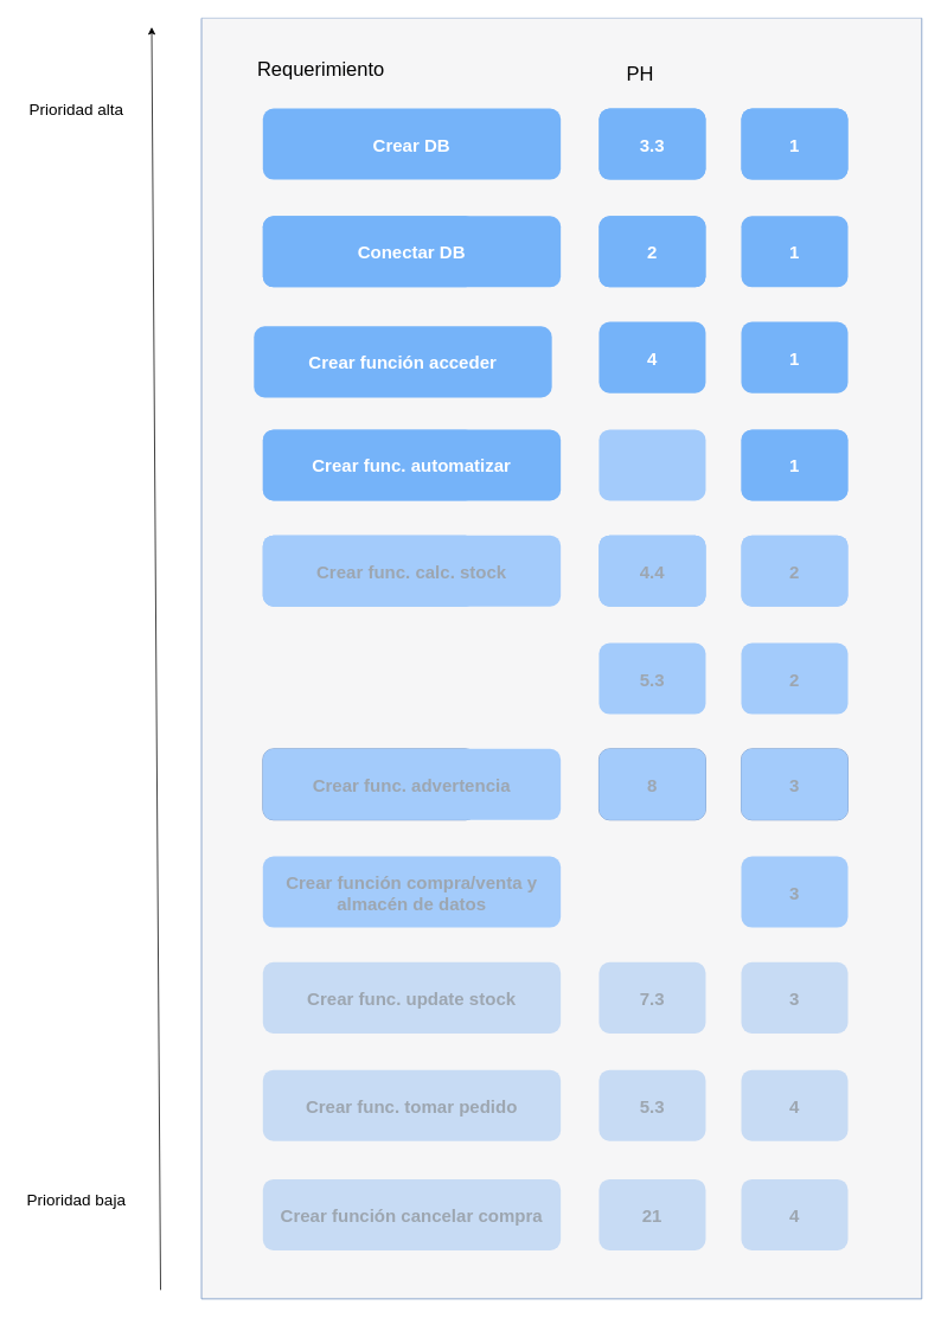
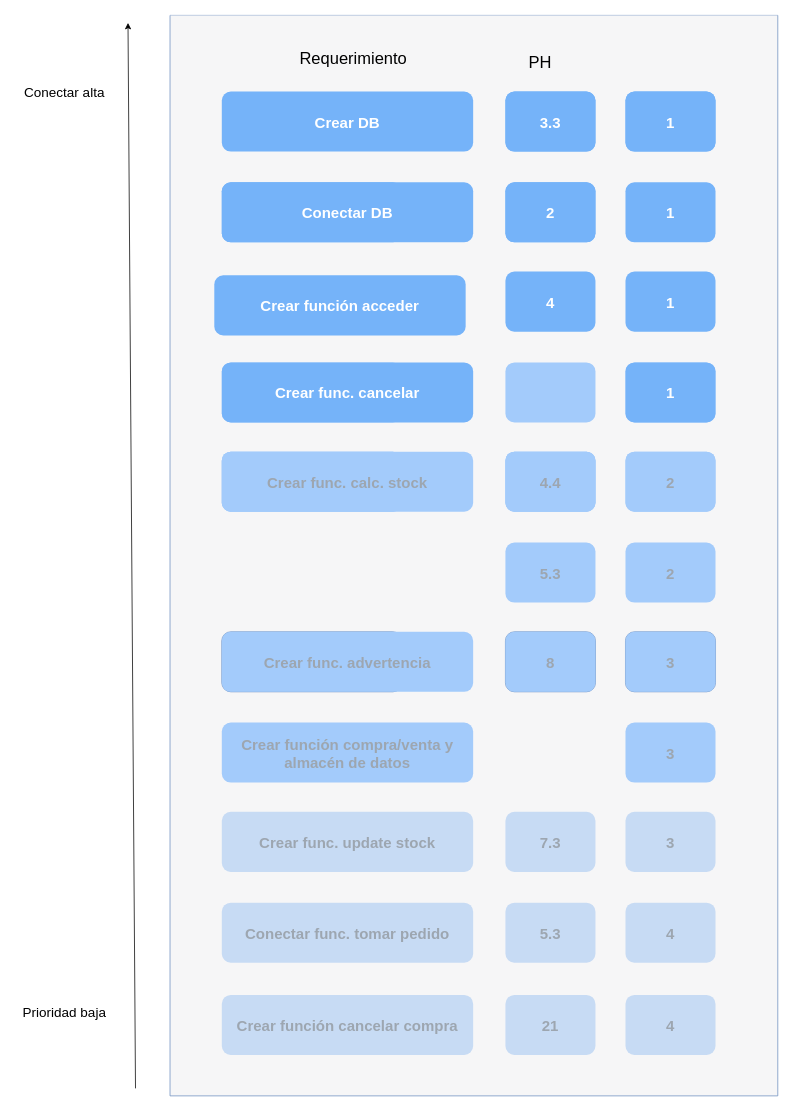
  <mxCell id="0" />
  <mxCell id="1" parent="0" />
  <mxCell id="2" value="" style="swimlane;startSize=0;fillColor=none;strokeColor=#6c8ebf;gradientColor=none;swimlaneFillColor=#f6f6f7;" vertex="1" parent="1"><mxGeometry x="226" y="20" width="810" height="1440" as="geometry" /></mxCell>
- <mxCell id="3" value="&lt;font style=&quot;font-size: 22px;&quot;&gt;Requerimiento&lt;/font&gt;" style="text;html=1;align=center;verticalAlign=middle;resizable=0;points=[];autosize=1;strokeColor=none;fillColor=none;" vertex="1" parent="2"><mxGeometry x="49" y="37.5" width="170" height="40" as="geometry" /></mxCell>
+ <mxCell id="3" value="&lt;font style=&quot;font-size: 22px;&quot;&gt;Requerimiento&lt;/font&gt;" style="text;html=1;align=center;verticalAlign=middle;resizable=0;points=[];autosize=1;strokeColor=none;fillColor=none;" vertex="1" parent="2"><mxGeometry x="159" y="37.5" width="170" height="40" as="geometry" /></mxCell>
  <mxCell id="4" value="&lt;font style=&quot;font-size: 22px;&quot;&gt;PH&lt;/font&gt;" style="text;html=1;align=center;verticalAlign=middle;resizable=0;points=[];autosize=1;strokeColor=none;fillColor=none;" vertex="1" parent="2"><mxGeometry x="468" y="42.5" width="50" height="40" as="geometry" /></mxCell>
  <mxCell id="5" value="Crear DB" style="rounded=1;whiteSpace=wrap;html=1;fillColor=#75b3f9;fontColor=#ffffff;strokeColor=none;gradientColor=none;fontSize=20;fontStyle=1;imageWidth=59;" vertex="1" parent="1"><mxGeometry x="295" y="121.5" width="335" height="80" as="geometry" /></mxCell>
  <mxCell id="6" value="" style="rounded=1;whiteSpace=wrap;html=1;fillColor=#75b3f9;fontColor=#ffffff;strokeColor=none;fontSize=20;fontStyle=1" vertex="1" parent="1"><mxGeometry x="673" y="121.5" width="120" height="80" as="geometry" /></mxCell>
  <mxCell id="7" value="" style="rounded=1;whiteSpace=wrap;html=1;fillColor=#75b3f9;fontColor=#ffffff;strokeColor=none;fontSize=20;fontStyle=1" vertex="1" parent="1"><mxGeometry x="833" y="121.5" width="120" height="80" as="geometry" /></mxCell>
  <mxCell id="8" value="" style="rounded=1;whiteSpace=wrap;html=1;fillColor=#75b3f9;fontColor=#ffffff;strokeColor=none;fontSize=20;fontStyle=1;imageWidth=59;" vertex="1" parent="1"><mxGeometry x="295" y="242.5" width="240" height="80" as="geometry" /></mxCell>
  <mxCell id="9" value="" style="rounded=1;whiteSpace=wrap;html=1;fillColor=#75b3f9;fontColor=#ffffff;strokeColor=none;fontSize=20;fontStyle=1" vertex="1" parent="1"><mxGeometry x="673" y="242.5" width="120" height="80" as="geometry" /></mxCell>
  <mxCell id="10" value="1" style="rounded=1;whiteSpace=wrap;html=1;fillColor=#75b3f9;fontColor=#ffffff;strokeColor=none;gradientColor=none;fontSize=20;fontStyle=1" vertex="1" parent="1"><mxGeometry x="833" y="242.5" width="120" height="80" as="geometry" /></mxCell>
  <mxCell id="11" value="Crear función acceder" style="rounded=1;whiteSpace=wrap;html=1;fillColor=#75b3f9;fontColor=#ffffff;strokeColor=none;gradientColor=none;fontSize=20;fontStyle=1;imageWidth=59;" vertex="1" parent="1"><mxGeometry x="285" y="366.5" width="335" height="80" as="geometry" /></mxCell>
  <mxCell id="12" value="4" style="rounded=1;whiteSpace=wrap;html=1;fillColor=#75b3f9;fontColor=#ffffff;strokeColor=none;gradientColor=none;fontSize=20;fontStyle=1" vertex="1" parent="1"><mxGeometry x="673" y="361.5" width="120" height="80" as="geometry" /></mxCell>
  <mxCell id="13" value="1" style="rounded=1;whiteSpace=wrap;html=1;fillColor=#75b3f9;fontColor=#ffffff;strokeColor=none;gradientColor=none;fontSize=20;fontStyle=1" vertex="1" parent="1"><mxGeometry x="833" y="361.5" width="120" height="80" as="geometry" /></mxCell>
  <mxCell id="14" value="" style="rounded=1;whiteSpace=wrap;html=1;fillColor=#a3cbfb;fontColor=#ffffff;strokeColor=none;fontSize=20;fontStyle=1;gradientColor=none;imageWidth=59;" vertex="1" parent="1"><mxGeometry x="295" y="482.5" width="240" height="80" as="geometry" /></mxCell>
  <mxCell id="15" value="" style="rounded=1;whiteSpace=wrap;html=1;fillColor=#a3cbfb;fontColor=#ffffff;strokeColor=none;fontSize=20;fontStyle=1;gradientColor=none;" vertex="1" parent="1"><mxGeometry x="673" y="482.5" width="120" height="80" as="geometry" /></mxCell>
  <mxCell id="16" value="" style="rounded=1;whiteSpace=wrap;html=1;fillColor=#a3cbfb;fontColor=#ffffff;strokeColor=none;fontSize=20;fontStyle=1;gradientColor=none;" vertex="1" parent="1"><mxGeometry x="833" y="482.5" width="120" height="80" as="geometry" /></mxCell>
  <mxCell id="17" value="" style="rounded=1;whiteSpace=wrap;html=1;fillColor=#a3cbfb;fontColor=#9da6b0;strokeColor=none;fontSize=20;fontStyle=1;gradientColor=none;imageWidth=59;" vertex="1" parent="1"><mxGeometry x="295" y="601.5" width="240" height="80" as="geometry" /></mxCell>
  <mxCell id="18" value="" style="rounded=1;whiteSpace=wrap;html=1;fillColor=#a3cbfb;fontColor=#9da6b0;strokeColor=none;fontSize=20;fontStyle=1;gradientColor=none;" vertex="1" parent="1"><mxGeometry x="673" y="601.5" width="120" height="80" as="geometry" /></mxCell>
  <mxCell id="19" value="" style="rounded=1;whiteSpace=wrap;html=1;fillColor=#a3cbfb;fontColor=#9da6b0;strokeColor=none;fontSize=20;fontStyle=1;gradientColor=none;" vertex="1" parent="1"><mxGeometry x="833" y="601.5" width="120" height="80" as="geometry" /></mxCell>
  <mxCell id="20" value="5.3" style="rounded=1;whiteSpace=wrap;html=1;fillColor=#a3cbfb;fontColor=#9da6b0;strokeColor=none;gradientColor=none;fontSize=20;fontStyle=1" vertex="1" parent="1"><mxGeometry x="673" y="722.5" width="120" height="80" as="geometry" /></mxCell>
  <mxCell id="21" value="2" style="rounded=1;whiteSpace=wrap;html=1;fillColor=#a3cbfb;fontColor=#9da6b0;strokeColor=none;gradientColor=none;fontSize=20;fontStyle=1" vertex="1" parent="1"><mxGeometry x="833" y="722.5" width="120" height="80" as="geometry" /></mxCell>
  <mxCell id="22" value="Crear func. advertencia" style="rounded=1;whiteSpace=wrap;html=1;fillColor=#A3CBFB;gradientColor=none;strokeColor=#6c8ebf;fontSize=20;fontStyle=1;fontColor=#9da6b0;imageWidth=59;" vertex="1" parent="1"><mxGeometry x="295" y="841.5" width="240" height="80" as="geometry" /></mxCell>
  <mxCell id="23" value="" style="rounded=1;whiteSpace=wrap;html=1;fillColor=#A3CBFB;gradientColor=none;strokeColor=#6c8ebf;fontSize=20;fontStyle=1;fontColor=#9da6b0;" vertex="1" parent="1"><mxGeometry x="673" y="841.5" width="120" height="80" as="geometry" /></mxCell>
  <mxCell id="24" value="" style="rounded=1;whiteSpace=wrap;html=1;fillColor=#A3CBFB;gradientColor=none;strokeColor=#6c8ebf;fontSize=20;fontStyle=1;fontColor=#9da6b0;" vertex="1" parent="1"><mxGeometry x="833" y="841.5" width="120" height="80" as="geometry" /></mxCell>
  <mxCell id="25" value="Crear función compra/venta y almacén de datos" style="rounded=1;whiteSpace=wrap;html=1;fillColor=#A3CBFB;gradientColor=none;strokeColor=none;fontSize=20;fontStyle=1;fontColor=#9da6b0;imageWidth=59;" vertex="1" parent="1"><mxGeometry x="295" y="962.5" width="335" height="80" as="geometry" /></mxCell>
  <mxCell id="26" value="3" style="rounded=1;whiteSpace=wrap;html=1;fillColor=#A3CBFB;gradientColor=none;strokeColor=none;fontSize=20;fontStyle=1;fontColor=#9da6b0;" vertex="1" parent="1"><mxGeometry x="833" y="962.5" width="120" height="80" as="geometry" /></mxCell>
  <mxCell id="27" value="Crear func. update stock" style="rounded=1;whiteSpace=wrap;html=1;fillColor=#c7dbf4;gradientColor=none;strokeColor=none;fontSize=20;fontStyle=1;fontColor=#9da6b0;imageWidth=59;" vertex="1" parent="1"><mxGeometry x="295" y="1081.5" width="335" height="80" as="geometry" /></mxCell>
  <mxCell id="28" value="7.3" style="rounded=1;whiteSpace=wrap;html=1;fillColor=#c7dbf4;gradientColor=none;strokeColor=none;fontSize=20;fontStyle=1;fontColor=#9da6b0;" vertex="1" parent="1"><mxGeometry x="673" y="1081.5" width="120" height="80" as="geometry" /></mxCell>
  <mxCell id="29" value="3" style="rounded=1;whiteSpace=wrap;html=1;fillColor=#c7dbf4;gradientColor=none;strokeColor=none;fontSize=20;fontStyle=1;fontColor=#9da6b0;" vertex="1" parent="1"><mxGeometry x="833" y="1081.5" width="120" height="80" as="geometry" /></mxCell>
- <mxCell id="30" value="Crear func. tomar pedido" style="rounded=1;whiteSpace=wrap;html=1;fillColor=#C7DBF4;strokeColor=none;gradientColor=none;fontSize=20;fontStyle=1;fontColor=#9da6b0;imageWidth=59;" vertex="1" parent="1"><mxGeometry x="295" y="1202.5" width="335" height="80" as="geometry" /></mxCell>
+ <mxCell id="30" value="Conectar func. tomar pedido" style="rounded=1;whiteSpace=wrap;html=1;fillColor=#C7DBF4;strokeColor=none;gradientColor=none;fontSize=20;fontStyle=1;fontColor=#9da6b0;imageWidth=59;" vertex="1" parent="1"><mxGeometry x="295" y="1202.5" width="335" height="80" as="geometry" /></mxCell>
  <mxCell id="31" value="5.3" style="rounded=1;whiteSpace=wrap;html=1;fillColor=#C7DBF4;strokeColor=none;gradientColor=none;fontSize=20;fontStyle=1;fontColor=#9da6b0;" vertex="1" parent="1"><mxGeometry x="673" y="1202.5" width="120" height="80" as="geometry" /></mxCell>
  <mxCell id="32" value="4" style="rounded=1;whiteSpace=wrap;html=1;fillColor=#C7DBF4;strokeColor=none;gradientColor=none;fontSize=20;fontStyle=1;fontColor=#9da6b0;" vertex="1" parent="1"><mxGeometry x="833" y="1202.5" width="120" height="80" as="geometry" /></mxCell>
  <mxCell id="33" value="Crear función cancelar compra" style="rounded=1;whiteSpace=wrap;html=1;fillColor=#C7DBF4;strokeColor=none;gradientColor=none;fontSize=20;fontStyle=1;fontColor=#9da6b0;imageWidth=59;" vertex="1" parent="1"><mxGeometry x="295" y="1325.5" width="335" height="80" as="geometry" /></mxCell>
  <mxCell id="34" value="21" style="rounded=1;whiteSpace=wrap;html=1;fillColor=#C7DBF4;strokeColor=none;gradientColor=none;fontSize=20;fontStyle=1;fontColor=#9da6b0;" vertex="1" parent="1"><mxGeometry x="673" y="1325.5" width="120" height="80" as="geometry" /></mxCell>
  <mxCell id="35" value="4" style="rounded=1;whiteSpace=wrap;html=1;fillColor=#C7DBF4;strokeColor=none;gradientColor=none;fontSize=20;fontStyle=1;fontColor=#9da6b0;" vertex="1" parent="1"><mxGeometry x="833" y="1325.5" width="120" height="80" as="geometry" /></mxCell>
  <mxCell id="36" value="3.3" style="rounded=1;whiteSpace=wrap;html=1;fillColor=#75b3f9;fontColor=#ffffff;strokeColor=none;gradientColor=none;fontSize=20;fontStyle=1" vertex="1" parent="1"><mxGeometry x="673" y="121.5" width="120" height="80" as="geometry" /></mxCell>
  <mxCell id="37" value="1" style="rounded=1;whiteSpace=wrap;html=1;fillColor=#75b3f9;fontColor=#ffffff;strokeColor=none;gradientColor=none;fontSize=20;fontStyle=1" vertex="1" parent="1"><mxGeometry x="833" y="121.5" width="120" height="80" as="geometry" /></mxCell>
  <mxCell id="38" value="Conectar DB" style="rounded=1;whiteSpace=wrap;html=1;fillColor=#75b3f9;fontColor=#ffffff;strokeColor=none;gradientColor=none;fontStyle=1;fontSize=20;imageWidth=59;" vertex="1" parent="1"><mxGeometry x="295" y="242.5" width="335" height="80" as="geometry" /></mxCell>
  <mxCell id="39" value="2" style="rounded=1;whiteSpace=wrap;html=1;fillColor=#75b3f9;fontColor=#ffffff;strokeColor=none;gradientColor=none;fontSize=20;fontStyle=1" vertex="1" parent="1"><mxGeometry x="673" y="242.5" width="120" height="80" as="geometry" /></mxCell>
- <mxCell id="40" value="Crear func. automatizar" style="rounded=1;whiteSpace=wrap;html=1;fillColor=#75B3F9;fontColor=#ffffff;strokeColor=none;gradientColor=none;fontSize=20;fontStyle=1;imageWidth=59;" vertex="1" parent="1"><mxGeometry x="295" y="482.5" width="335" height="80" as="geometry" /></mxCell>
+ <mxCell id="40" value="Crear func. cancelar" style="rounded=1;whiteSpace=wrap;html=1;fillColor=#75B3F9;fontColor=#ffffff;strokeColor=none;gradientColor=none;fontSize=20;fontStyle=1;imageWidth=59;" vertex="1" parent="1"><mxGeometry x="295" y="482.5" width="335" height="80" as="geometry" /></mxCell>
  <mxCell id="41" value="1" style="rounded=1;whiteSpace=wrap;html=1;fillColor=#75B3F9;fontColor=#ffffff;strokeColor=none;gradientColor=none;fontSize=20;fontStyle=1" vertex="1" parent="1"><mxGeometry x="833" y="482.5" width="120" height="80" as="geometry" /></mxCell>
  <mxCell id="42" value="2" style="rounded=1;whiteSpace=wrap;html=1;fillColor=#a3cbfb;fontColor=#9da6b0;strokeColor=none;gradientColor=none;fontSize=20;fontStyle=1" vertex="1" parent="1"><mxGeometry x="833" y="601.5" width="120" height="80" as="geometry" /></mxCell>
  <mxCell id="43" value="" style="rounded=1;whiteSpace=wrap;html=1;fillColor=#a3cbfb;fontColor=#9da6b0;strokeColor=none;gradientColor=none;fontSize=20;fontStyle=1" vertex="1" parent="1"><mxGeometry x="673" y="601.5" width="120" height="80" as="geometry" /></mxCell>
  <mxCell id="44" value="Crear func. calc. stock" style="rounded=1;whiteSpace=wrap;html=1;fillColor=#a3cbfb;fontColor=#9da6b0;strokeColor=none;gradientColor=none;fontSize=20;fontStyle=1;imageWidth=59;" vertex="1" parent="1"><mxGeometry x="295" y="601.5" width="240" height="80" as="geometry" /></mxCell>
  <mxCell id="45" value="Crear func. calc. stock" style="rounded=1;whiteSpace=wrap;html=1;fillColor=#a3cbfb;fontColor=#9da6b0;strokeColor=none;gradientColor=none;fontSize=20;fontStyle=1;imageWidth=59;" vertex="1" parent="1"><mxGeometry x="295" y="601.5" width="335" height="80" as="geometry" /></mxCell>
  <mxCell id="46" value="4.4" style="rounded=1;whiteSpace=wrap;html=1;fillColor=#a3cbfb;fontColor=#9da6b0;strokeColor=none;gradientColor=none;fontSize=20;fontStyle=1" vertex="1" parent="1"><mxGeometry x="673" y="601.5" width="120" height="80" as="geometry" /></mxCell>
  <mxCell id="47" value="Crear func. advertencia" style="rounded=1;whiteSpace=wrap;html=1;fillColor=#A3CBFB;gradientColor=none;strokeColor=none;fontSize=20;fontStyle=1;fontColor=#9da6b0;imageWidth=59;" vertex="1" parent="1"><mxGeometry x="295" y="841.5" width="335" height="80" as="geometry" /></mxCell>
  <mxCell id="48" value="8" style="rounded=1;whiteSpace=wrap;html=1;fillColor=#A3CBFB;gradientColor=none;strokeColor=none;fontSize=20;fontStyle=1;fontColor=#9da6b0;" vertex="1" parent="1"><mxGeometry x="673" y="841.5" width="120" height="80" as="geometry" /></mxCell>
  <mxCell id="49" value="3" style="rounded=1;whiteSpace=wrap;html=1;fillColor=#A3CBFB;gradientColor=none;strokeColor=none;fontSize=20;fontStyle=1;fontColor=#9da6b0;" vertex="1" parent="1"><mxGeometry x="833" y="841.5" width="120" height="80" as="geometry" /></mxCell>
  <mxCell id="50" value="" style="endArrow=none;html=1;rounded=0;startArrow=classic;startFill=1;endFill=0;" edge="1" parent="1"><mxGeometry width="50" height="50" relative="1" as="geometry"><mxPoint x="170" y="30" as="sourcePoint" /><mxPoint x="180" y="1450" as="targetPoint" /></mxGeometry></mxCell>
- <mxCell id="51" value="&lt;font style=&quot;font-size: 18px;&quot;&gt;Prioridad alta&lt;/font&gt;" style="text;html=1;align=center;verticalAlign=middle;resizable=0;points=[];autosize=1;strokeColor=none;fillColor=none;" vertex="1" parent="1"><mxGeometry x="20" y="103" width="130" height="40" as="geometry" /></mxCell>
+ <mxCell id="51" value="&lt;font style=&quot;font-size: 18px;&quot;&gt;Conectar alta&lt;/font&gt;" style="text;html=1;align=center;verticalAlign=middle;resizable=0;points=[];autosize=1;strokeColor=none;fillColor=none;" vertex="1" parent="1"><mxGeometry x="20" y="103" width="130" height="40" as="geometry" /></mxCell>
  <mxCell id="52" value="&lt;font style=&quot;font-size: 18px;&quot;&gt;Prioridad baja&lt;/font&gt;" style="text;html=1;align=center;verticalAlign=middle;resizable=0;points=[];autosize=1;strokeColor=none;fillColor=none;" vertex="1" parent="1"><mxGeometry x="20" y="1330" width="130" height="40" as="geometry" /></mxCell>
